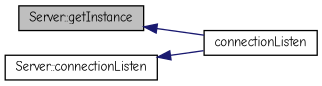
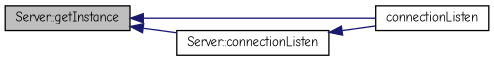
  digraph {
    fontname="Comic Neue"
    rankdir=LR
    node [color=black fillcolor=white fontname="Comic Neue" fontsize=10 shape=record style=filled]
    edge [color=midnightblue dir=back fontname="Comic Neue" fontsize=10 labelfontname=Helvetica labelfontsize=10 style=solid]
    n1 [fillcolor=grey75 fontcolor=black height=0.2 label="Server::getInstance" width=0.4]
    n2 [height=0.2 label=connectionListen width=0.4]
    n3 [height=0.2 label="Server::connectionListen" width=0.4]
    n1 -> n2
+   n1 -> n3
    n3 -> n2
  }
